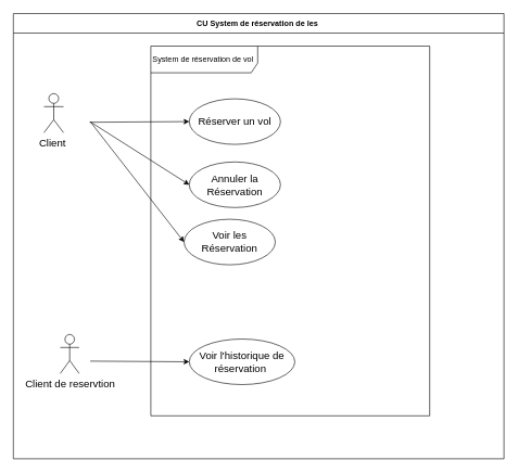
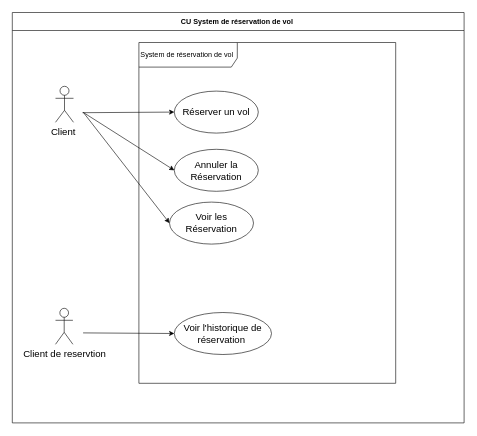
  <mxCell id="0" />
  <mxCell id="1" parent="0" />
- <mxCell id="2" value="CU System de réservation de les&amp;nbsp;" style="swimlane;fontStyle=1;align=center;horizontal=1;startSize=30;collapsible=0;html=1;whiteSpace=wrap;" vertex="1" parent="1"><mxGeometry x="20" y="20" width="753" height="684" as="geometry" /></mxCell>
+ <mxCell id="2" value="CU System de réservation de vol&amp;nbsp;" style="swimlane;fontStyle=1;align=center;horizontal=1;startSize=30;collapsible=0;html=1;whiteSpace=wrap;" vertex="1" parent="1"><mxGeometry x="20" y="20" width="753" height="684" as="geometry" /></mxCell>
  <mxCell id="3" value="System de réservation de vol&amp;nbsp;" style="shape=umlFrame;whiteSpace=wrap;html=1;pointerEvents=0;recursiveResize=0;container=1;collapsible=0;width=164;height=41;" vertex="1" parent="2"><mxGeometry width="428" height="568" relative="1" as="geometry"><mxPoint x="211" y="50" as="offset" /></mxGeometry></mxCell>
  <mxCell id="4" value="Réserver un vol" style="ellipse;whiteSpace=wrap;html=1;fontSize=16;" vertex="1" parent="3"><mxGeometry x="59" y="81" width="140" height="70" as="geometry" /></mxCell>
  <mxCell id="5" value="Annuler la Réservation" style="ellipse;whiteSpace=wrap;html=1;fontSize=16;" vertex="1" parent="3"><mxGeometry x="59" y="178" width="140" height="70" as="geometry" /></mxCell>
  <mxCell id="6" value="Voir les Réservation" style="ellipse;whiteSpace=wrap;html=1;fontSize=16;" vertex="1" parent="3"><mxGeometry x="51" y="266" width="140" height="70" as="geometry" /></mxCell>
  <mxCell id="7" value="Voir l'historique de réservation&amp;nbsp;" style="ellipse;whiteSpace=wrap;html=1;fontSize=16;" vertex="1" parent="3"><mxGeometry x="59" y="450" width="162" height="70" as="geometry" /></mxCell>
- <mxCell id="8" value="Client&amp;nbsp;" style="shape=umlActor;verticalLabelPosition=bottom;verticalAlign=top;html=1;outlineConnect=0;fontSize=16;" vertex="1" parent="2"><mxGeometry x="47" y="123" width="30" height="60" as="geometry" /></mxCell>
+ <mxCell id="8" value="Client&amp;nbsp;" style="shape=umlActor;verticalLabelPosition=bottom;verticalAlign=top;html=1;outlineConnect=0;fontSize=16;" vertex="1" parent="2"><mxGeometry x="72" y="123" width="30" height="60" as="geometry" /></mxCell>
  <mxCell id="9" value="Client de reservtion" style="shape=umlActor;verticalLabelPosition=bottom;verticalAlign=top;html=1;outlineConnect=0;fontSize=16;strokeColor=#000000;" vertex="1" parent="2"><mxGeometry x="72" y="493" width="29" height="60" as="geometry" /></mxCell>
  <mxCell id="10" value="" style="edgeStyle=none;orthogonalLoop=1;jettySize=auto;html=1;rounded=0;entryX=0;entryY=0.5;entryDx=0;entryDy=0;" edge="1" parent="2" target="4"><mxGeometry width="80" relative="1" as="geometry"><mxPoint x="117" y="167" as="sourcePoint" /><mxPoint x="197" y="167" as="targetPoint" /><Array as="points" /></mxGeometry></mxCell>
  <mxCell id="11" value="" style="edgeStyle=none;orthogonalLoop=1;jettySize=auto;html=1;rounded=0;entryX=0;entryY=0.5;entryDx=0;entryDy=0;" edge="1" parent="2" target="5"><mxGeometry width="80" relative="1" as="geometry"><mxPoint x="119" y="167" as="sourcePoint" /><mxPoint x="207" y="215" as="targetPoint" /><Array as="points" /></mxGeometry></mxCell>
  <mxCell id="12" value="" style="edgeStyle=none;orthogonalLoop=1;jettySize=auto;html=1;rounded=0;entryX=0;entryY=0.5;entryDx=0;entryDy=0;" edge="1" parent="2" target="6"><mxGeometry width="80" relative="1" as="geometry"><mxPoint x="118" y="166" as="sourcePoint" /><mxPoint x="209.004" y="232.998" as="targetPoint" /><Array as="points" /></mxGeometry></mxCell>
  <mxCell id="13" value="" style="edgeStyle=none;orthogonalLoop=1;jettySize=auto;html=1;rounded=0;entryX=0;entryY=0.5;entryDx=0;entryDy=0;" edge="1" parent="2" target="7"><mxGeometry width="80" relative="1" as="geometry"><mxPoint x="118" y="533.997" as="sourcePoint" /><mxPoint x="198" y="533.997" as="targetPoint" /><Array as="points" /></mxGeometry></mxCell>
